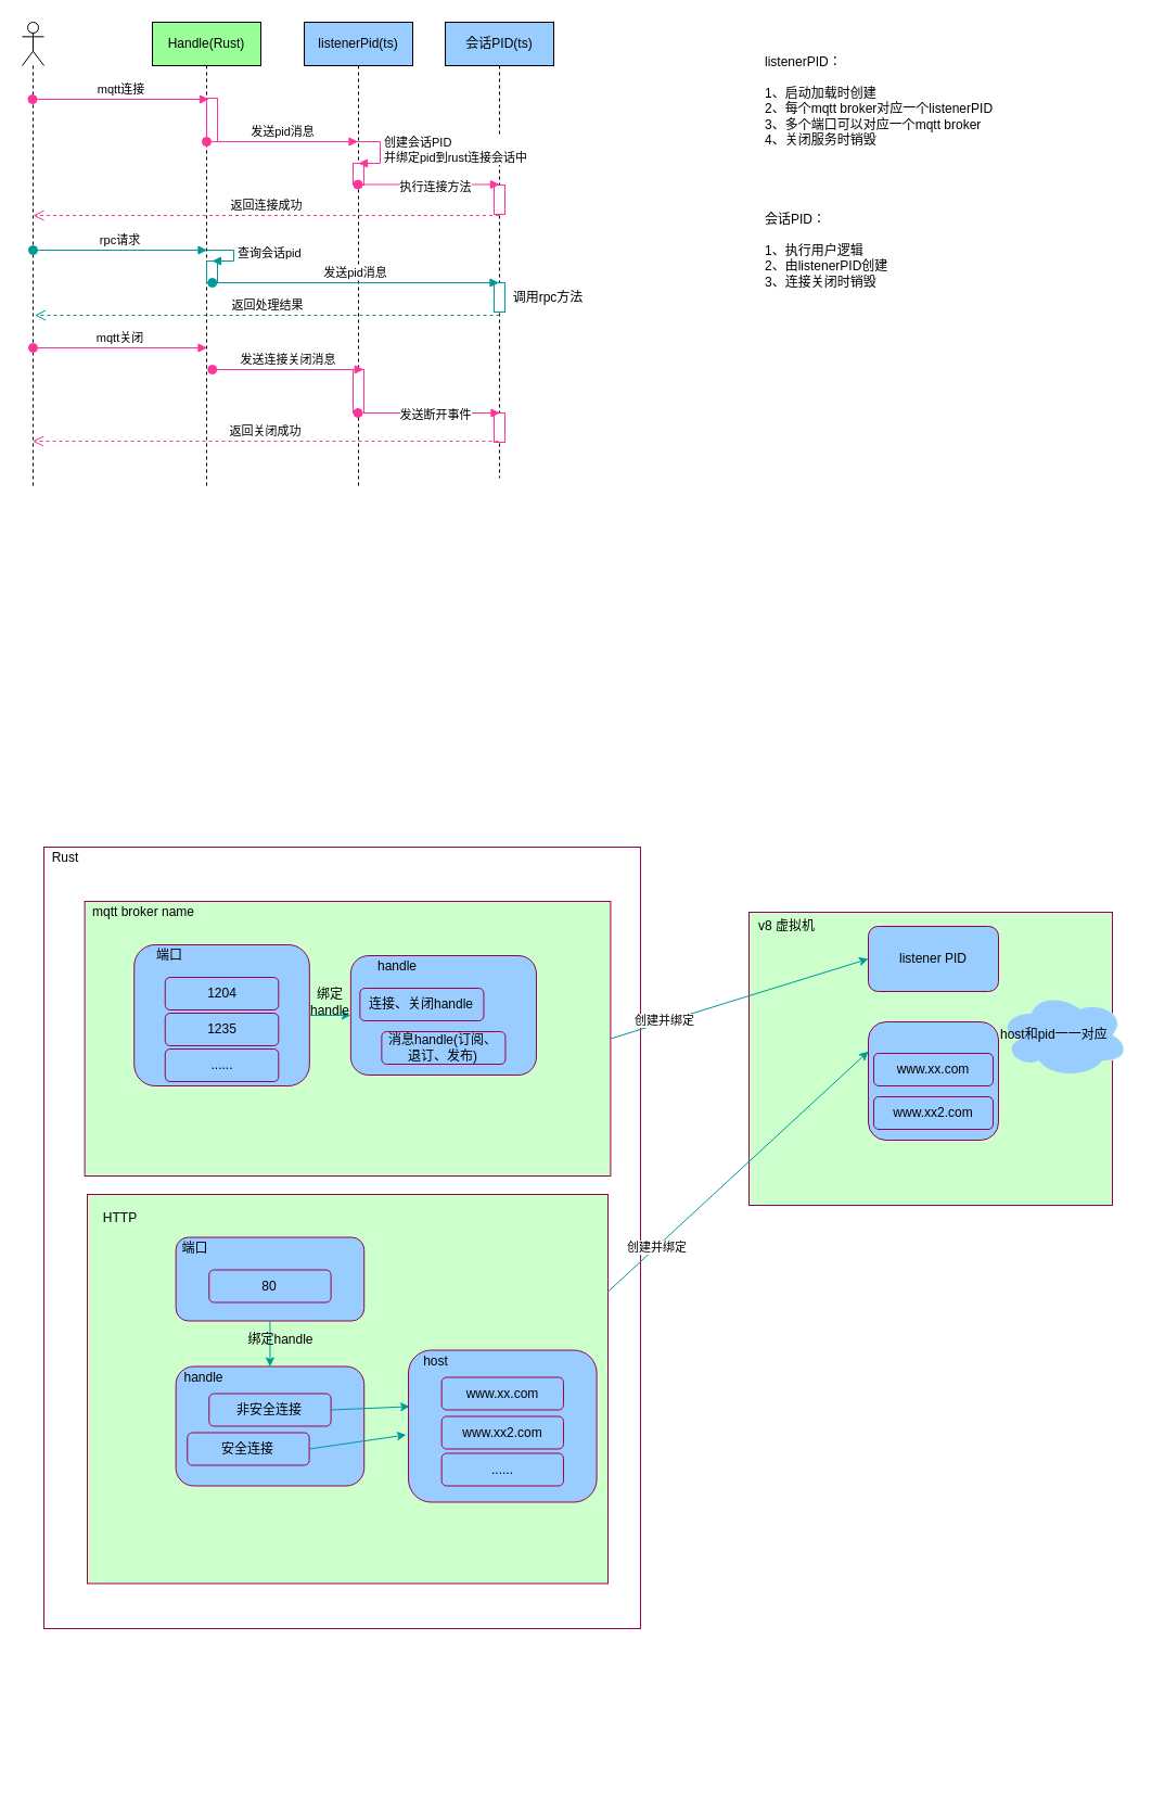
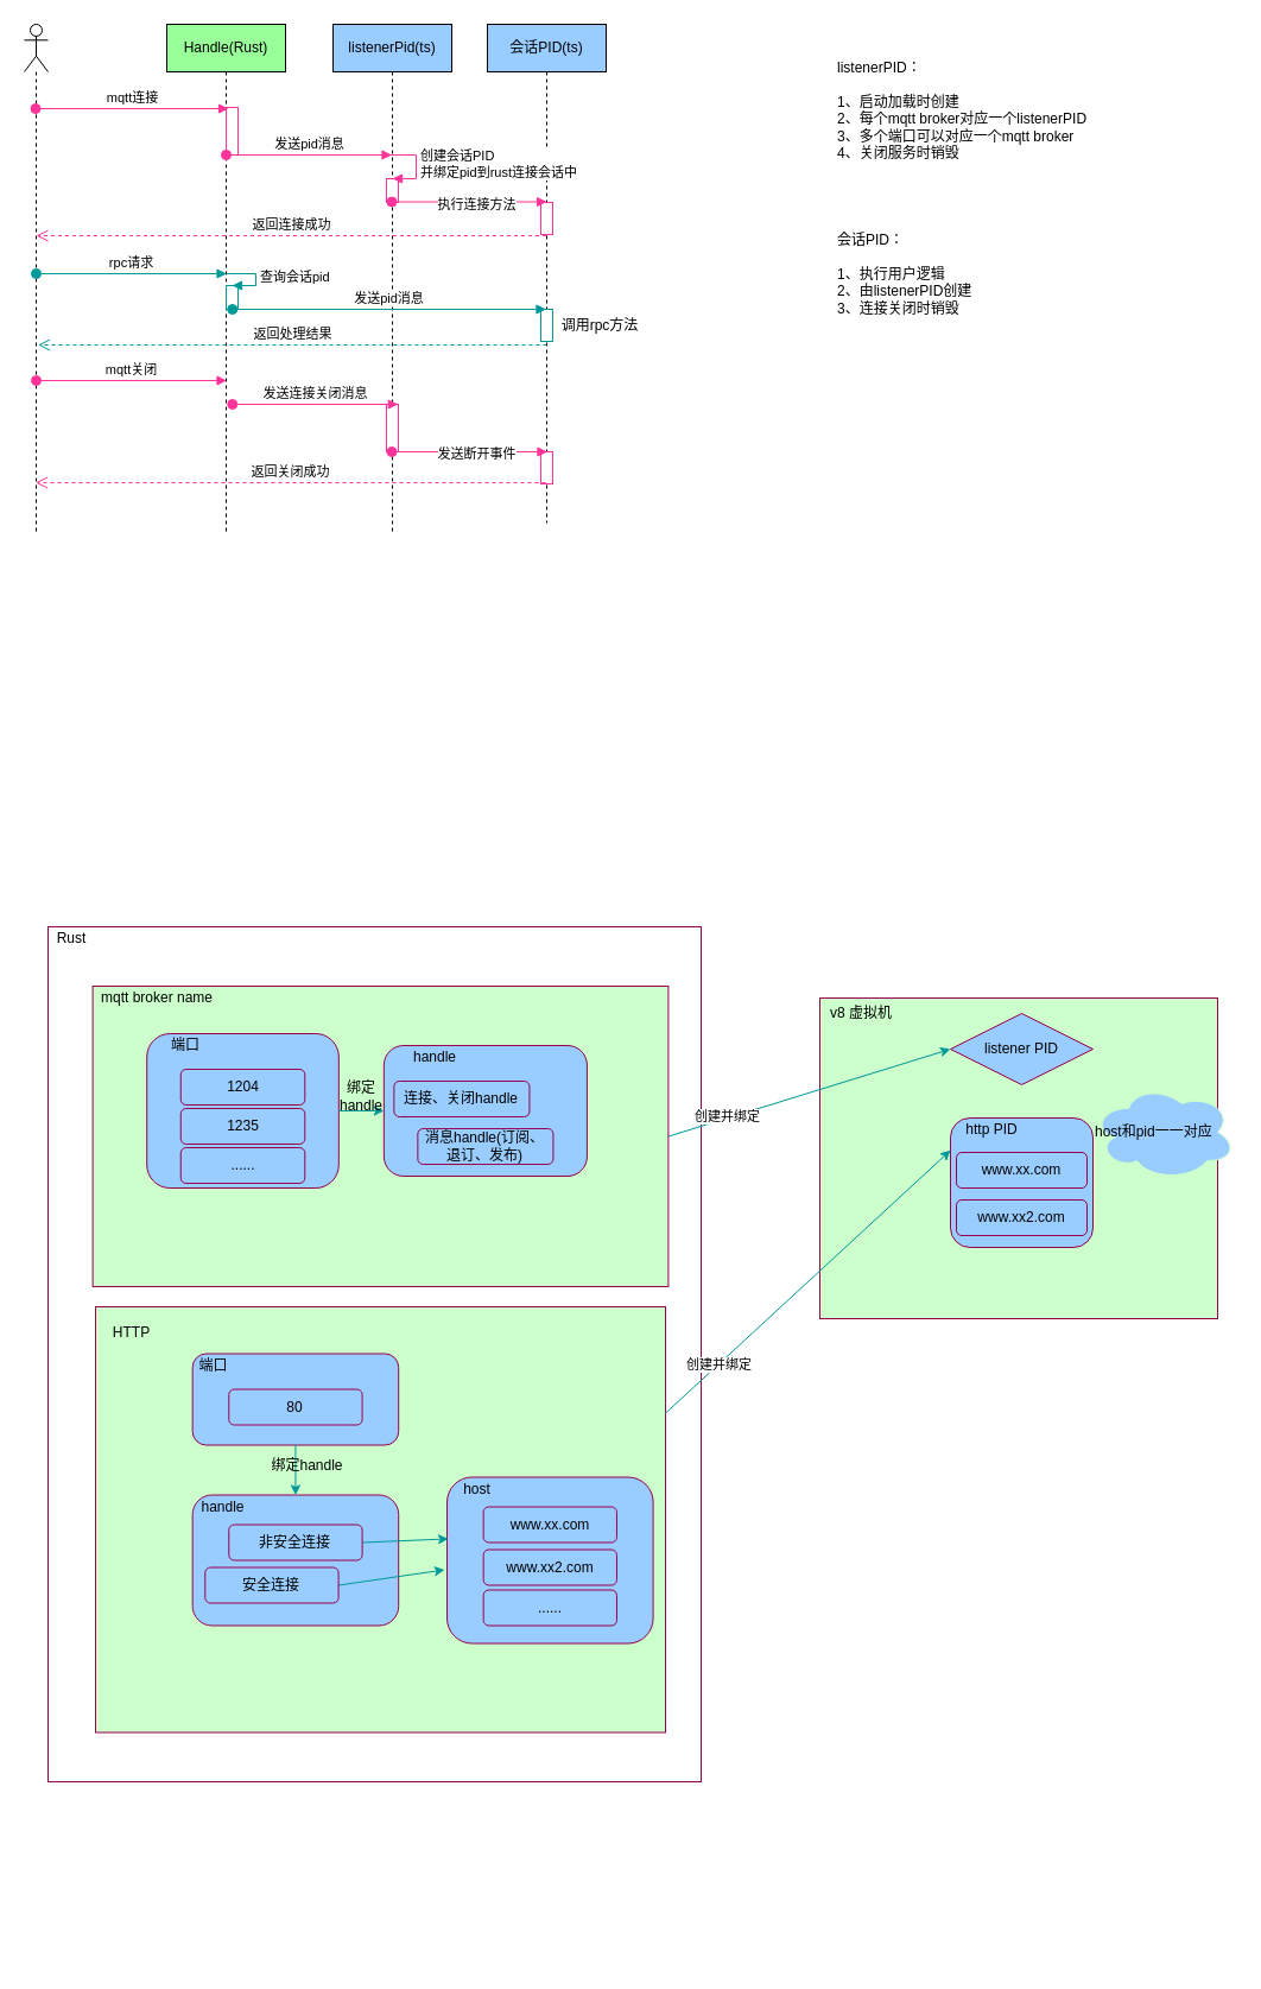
  <mxCell id="0" />
  <mxCell id="1" parent="0" />
  <mxCell id="2" value="listenerPid(ts)" style="shape=umlLifeline;perimeter=lifelinePerimeter;whiteSpace=wrap;html=1;container=1;collapsible=0;recursiveResize=0;outlineConnect=0;fillColor=#99CCFF;" parent="1" vertex="1"><mxGeometry x="280" y="20" width="100" height="430" as="geometry" /></mxCell>
  <mxCell id="3" value="" style="html=1;points=[];perimeter=orthogonalPerimeter;strokeColor=#FF3399;" parent="2" vertex="1"><mxGeometry x="45" y="130" width="10" height="20" as="geometry" /></mxCell>
  <mxCell id="4" value="" style="html=1;points=[];perimeter=orthogonalPerimeter;strokeColor=#FF3399;" parent="2" vertex="1"><mxGeometry x="45" y="320" width="10" height="40" as="geometry" /></mxCell>
  <mxCell id="5" value="Handle(Rust)" style="shape=umlLifeline;perimeter=lifelinePerimeter;whiteSpace=wrap;html=1;container=1;collapsible=0;recursiveResize=0;outlineConnect=0;fillColor=#99FF99;" parent="1" vertex="1"><mxGeometry x="140" y="20" width="100" height="430" as="geometry" /></mxCell>
  <mxCell id="6" value="" style="html=1;points=[];perimeter=orthogonalPerimeter;strokeColor=#FF3399;" parent="5" vertex="1"><mxGeometry x="50" y="70" width="10" height="40" as="geometry" /></mxCell>
  <mxCell id="7" value="" style="html=1;points=[];perimeter=orthogonalPerimeter;strokeColor=#009999;" parent="5" vertex="1"><mxGeometry x="50" y="220" width="10" height="20" as="geometry" /></mxCell>
  <mxCell id="8" value="查询会话pid" style="edgeStyle=orthogonalEdgeStyle;html=1;align=left;spacingLeft=2;endArrow=block;rounded=0;entryX=1;entryY=0;strokeColor=#009999;" parent="5" edge="1"><mxGeometry relative="1" as="geometry"><mxPoint x="50" y="210" as="sourcePoint" /><Array as="points"><mxPoint x="75" y="210" /><mxPoint x="75" y="220" /></Array><mxPoint x="55" y="220" as="targetPoint" /></mxGeometry></mxCell>
  <mxCell id="9" value="会话PID(ts)" style="shape=umlLifeline;perimeter=lifelinePerimeter;whiteSpace=wrap;html=1;container=1;collapsible=0;recursiveResize=0;outlineConnect=0;fillColor=#99CCFF;" parent="1" vertex="1"><mxGeometry x="410" y="20" width="100" height="420" as="geometry" /></mxCell>
  <mxCell id="10" value="" style="html=1;points=[];perimeter=orthogonalPerimeter;strokeColor=#FF3399;" parent="9" vertex="1"><mxGeometry x="45" y="150" width="10" height="27" as="geometry" /></mxCell>
  <mxCell id="11" value="" style="html=1;points=[];perimeter=orthogonalPerimeter;strokeColor=#009999;" parent="9" vertex="1"><mxGeometry x="45" y="240" width="10" height="27" as="geometry" /></mxCell>
  <mxCell id="12" value="" style="html=1;points=[];perimeter=orthogonalPerimeter;strokeColor=#FF3399;" vertex="1" parent="9"><mxGeometry x="45" y="360" width="10" height="27" as="geometry" /></mxCell>
  <mxCell id="13" value="" style="shape=umlLifeline;participant=umlActor;perimeter=lifelinePerimeter;whiteSpace=wrap;html=1;container=1;collapsible=0;recursiveResize=0;verticalAlign=top;spacingTop=36;outlineConnect=0;" parent="1" vertex="1"><mxGeometry x="20" y="20" width="20" height="430" as="geometry" /></mxCell>
  <mxCell id="14" value="mqtt连接" style="html=1;verticalAlign=bottom;startArrow=oval;endArrow=block;startSize=8;entryX=0.2;entryY=0.025;entryDx=0;entryDy=0;entryPerimeter=0;strokeColor=#FF3399;" parent="1" source="13" target="6" edge="1"><mxGeometry relative="1" as="geometry"><mxPoint x="150" y="90" as="sourcePoint" /></mxGeometry></mxCell>
  <mxCell id="15" value="发送pid消息" style="html=1;verticalAlign=bottom;startArrow=oval;startFill=1;endArrow=block;startSize=8;strokeColor=#FF3399;" parent="1" target="2" edge="1"><mxGeometry width="60" relative="1" as="geometry"><mxPoint x="190" y="130" as="sourcePoint" /><mxPoint x="250" y="130" as="targetPoint" /></mxGeometry></mxCell>
  <mxCell id="16" value="创建会话PID&lt;br&gt;并绑定pid到rust连接会话中" style="edgeStyle=orthogonalEdgeStyle;html=1;align=left;spacingLeft=2;endArrow=block;rounded=0;entryX=1;entryY=0;strokeColor=#FF3399;" parent="1" edge="1"><mxGeometry relative="1" as="geometry"><mxPoint x="325" y="130" as="sourcePoint" /><Array as="points"><mxPoint x="350" y="130" /></Array><mxPoint x="330" y="150" as="targetPoint" /></mxGeometry></mxCell>
  <mxCell id="17" value="执行连接方法" style="html=1;verticalAlign=bottom;startArrow=oval;startFill=1;endArrow=block;startSize=8;strokeColor=#FF3399;" parent="1" source="2" edge="1"><mxGeometry x="0.081" y="-10" width="60" relative="1" as="geometry"><mxPoint x="335.25" y="169.5" as="sourcePoint" /><mxPoint x="460" y="169.5" as="targetPoint" /><mxPoint y="1" as="offset" /></mxGeometry></mxCell>
  <mxCell id="18" value="返回连接成功" style="html=1;verticalAlign=bottom;endArrow=open;dashed=1;endSize=8;entryX=0.5;entryY=0.414;entryDx=0;entryDy=0;entryPerimeter=0;strokeColor=#FF3399;" parent="1" source="9" target="13" edge="1"><mxGeometry relative="1" as="geometry"><mxPoint x="460" y="196" as="sourcePoint" /><mxPoint x="380" y="196" as="targetPoint" /></mxGeometry></mxCell>
  <mxCell id="19" value="rpc请求" style="html=1;verticalAlign=bottom;startArrow=oval;endArrow=block;startSize=8;entryX=0.5;entryY=0.23;entryDx=0;entryDy=0;entryPerimeter=0;strokeColor=#009999;" parent="1" edge="1"><mxGeometry relative="1" as="geometry"><mxPoint x="30" y="230" as="sourcePoint" /><mxPoint x="190.5" y="230" as="targetPoint" /></mxGeometry></mxCell>
  <mxCell id="20" value="发送pid消息" style="html=1;verticalAlign=bottom;startArrow=oval;startFill=1;endArrow=block;startSize=8;strokeColor=#009999;" parent="1" target="9" edge="1"><mxGeometry width="60" relative="1" as="geometry"><mxPoint x="195.25" y="260" as="sourcePoint" /><mxPoint x="334.75" y="260" as="targetPoint" /></mxGeometry></mxCell>
  <mxCell id="21" value="返回处理结果" style="html=1;verticalAlign=bottom;endArrow=open;dashed=1;endSize=8;entryX=0.55;entryY=0.59;entryDx=0;entryDy=0;entryPerimeter=0;strokeColor=#009999;" parent="1" edge="1"><mxGeometry relative="1" as="geometry"><mxPoint x="460" y="290" as="sourcePoint" /><mxPoint x="31.5" y="290" as="targetPoint" /></mxGeometry></mxCell>
  <mxCell id="22" value="mqtt关闭" style="html=1;verticalAlign=bottom;startArrow=oval;endArrow=block;startSize=8;entryX=0.5;entryY=0.23;entryDx=0;entryDy=0;entryPerimeter=0;strokeColor=#FF3399;" parent="1" edge="1"><mxGeometry relative="1" as="geometry"><mxPoint x="30" y="320" as="sourcePoint" /><mxPoint x="190.5" y="320" as="targetPoint" /></mxGeometry></mxCell>
  <mxCell id="23" value="发送连接关闭消息" style="html=1;verticalAlign=bottom;startArrow=oval;startFill=1;endArrow=block;startSize=8;strokeColor=#FF3399;" parent="1" edge="1"><mxGeometry width="60" relative="1" as="geometry"><mxPoint x="195.25" y="340" as="sourcePoint" /><mxPoint x="334.75" y="340" as="targetPoint" /></mxGeometry></mxCell>
  <mxCell id="24" value="返回关闭成功" style="html=1;verticalAlign=bottom;endArrow=open;dashed=1;endSize=8;exitX=0.4;exitY=0.963;exitDx=0;exitDy=0;exitPerimeter=0;strokeColor=#FF3399;" parent="1" source="12" target="13" edge="1"><mxGeometry relative="1" as="geometry"><mxPoint x="330" y="390" as="sourcePoint" /><mxPoint x="30" y="390" as="targetPoint" /></mxGeometry></mxCell>
  <mxCell id="25" value="调用rpc方法" style="text;html=1;strokeColor=none;fillColor=none;align=center;verticalAlign=middle;whiteSpace=wrap;rounded=0;" vertex="1" parent="1"><mxGeometry x="470" y="264" width="70" height="20" as="geometry" /></mxCell>
  <mxCell id="26" value="发送断开事件" style="html=1;verticalAlign=bottom;startArrow=oval;startFill=1;endArrow=block;startSize=8;strokeColor=#FF3399;" edge="1" parent="1" source="2"><mxGeometry x="0.081" y="-10" width="60" relative="1" as="geometry"><mxPoint x="350" y="380" as="sourcePoint" /><mxPoint x="460.5" y="380" as="targetPoint" /><mxPoint y="1" as="offset" /></mxGeometry></mxCell>
  <mxCell id="27" value="会话PID：&lt;br&gt;&lt;br&gt;1、执行用户逻辑&lt;br&gt;2、由listenerPID创建&lt;br&gt;3、连接关闭时销毁" style="text;strokeColor=none;fillColor=none;spacing=5;spacingTop=0;overflow=hidden;rounded=0;align=left;verticalAlign=top;horizontal=1;html=1;whiteSpace=wrap;" vertex="1" parent="1"><mxGeometry x="700" y="185" width="190" height="90" as="geometry" /></mxCell>
  <mxCell id="28" value="listenerPID：&lt;br&gt;&lt;br&gt;1、启动加载时创建&lt;br&gt;2、每个mqtt&amp;nbsp;broker对应一个listenerPID&lt;br&gt;3、多个端口可以对应一个mqtt broker&lt;br&gt;4、关闭服务时销毁" style="text;strokeColor=none;fillColor=none;spacing=5;spacingTop=0;overflow=hidden;rounded=0;align=left;verticalAlign=top;horizontal=1;html=1;whiteSpace=wrap;" vertex="1" parent="1"><mxGeometry x="700" y="40" width="220" height="110" as="geometry" /></mxCell>
  <mxCell id="29" value="" style="group;" vertex="1" connectable="0" parent="1"><mxGeometry x="70" y="830" width="520" height="823" as="geometry" /></mxCell>
  <mxCell id="30" value="" style="rounded=0;whiteSpace=wrap;html=1;strokeColor=#99004D;align=left;" vertex="1" parent="29"><mxGeometry x="-30" y="-50" width="550" height="720" as="geometry" /></mxCell>
  <mxCell id="31" value="" style="rounded=0;whiteSpace=wrap;html=1;strokeColor=#99004D;align=left;fillColor=#CCFFCC;" vertex="1" parent="29"><mxGeometry x="7.609" width="484.791" height="253" as="geometry" /></mxCell>
  <mxCell id="32" value="" style="rounded=1;whiteSpace=wrap;html=1;strokeColor=#99004D;fillColor=#99CCFF;align=center;" vertex="1" parent="29"><mxGeometry x="53.232" y="40" width="161.597" height="130" as="geometry" /></mxCell>
  <mxCell id="33" value="端口" style="text;html=1;strokeColor=none;fillColor=none;align=center;verticalAlign=middle;whiteSpace=wrap;rounded=0;" vertex="1" parent="29"><mxGeometry x="47.529" y="40" width="76.046" height="20" as="geometry" /></mxCell>
  <mxCell id="34" value="1204" style="rounded=1;whiteSpace=wrap;html=1;strokeColor=#99004D;fillColor=#99CCFF;align=center;" vertex="1" parent="29"><mxGeometry x="81.749" y="70" width="104.563" height="30" as="geometry" /></mxCell>
  <mxCell id="35" value="1235" style="rounded=1;whiteSpace=wrap;html=1;strokeColor=#99004D;fillColor=#99CCFF;align=center;" vertex="1" parent="29"><mxGeometry x="81.749" y="103" width="104.563" height="30" as="geometry" /></mxCell>
  <mxCell id="36" value="......" style="rounded=1;whiteSpace=wrap;html=1;strokeColor=#99004D;fillColor=#99CCFF;align=center;" vertex="1" parent="29"><mxGeometry x="81.749" y="136" width="104.563" height="30" as="geometry" /></mxCell>
  <mxCell id="37" value="" style="rounded=1;whiteSpace=wrap;html=1;strokeColor=#99004D;fillColor=#99CCFF;align=center;" vertex="1" parent="29"><mxGeometry x="252.852" y="50" width="171.103" height="110" as="geometry" /></mxCell>
  <mxCell id="38" style="edgeStyle=none;rounded=0;orthogonalLoop=1;jettySize=auto;html=1;exitX=1;exitY=0.5;exitDx=0;exitDy=0;entryX=0;entryY=0.5;entryDx=0;entryDy=0;strokeColor=#009999;" edge="1" parent="29" source="32" target="37"><mxGeometry relative="1" as="geometry" /></mxCell>
  <mxCell id="39" value="handle" style="text;html=1;strokeColor=none;fillColor=none;align=center;verticalAlign=middle;whiteSpace=wrap;rounded=0;" vertex="1" parent="29"><mxGeometry x="276.616" y="50" width="38.023" height="20" as="geometry" /></mxCell>
  <mxCell id="40" value="连接、关闭handle" style="rounded=1;whiteSpace=wrap;html=1;strokeColor=#99004D;fillColor=#99CCFF;align=center;" vertex="1" parent="29"><mxGeometry x="261.369" y="80" width="114.068" height="30" as="geometry" /></mxCell>
  <mxCell id="41" value="消息handle(订阅、退订、发布)" style="rounded=1;whiteSpace=wrap;html=1;strokeColor=#99004D;fillColor=#99CCFF;align=center;" vertex="1" parent="29"><mxGeometry x="281.369" y="120" width="114.068" height="30" as="geometry" /></mxCell>
  <mxCell id="42" value="绑定handle" style="text;html=1;strokeColor=none;fillColor=none;align=center;verticalAlign=middle;whiteSpace=wrap;rounded=0;" vertex="1" parent="29"><mxGeometry x="214.828" y="83" width="38.023" height="20" as="geometry" /></mxCell>
  <mxCell id="43" value="mqtt broker name" style="text;html=1;strokeColor=none;fillColor=none;align=center;verticalAlign=middle;whiteSpace=wrap;rounded=0;" vertex="1" parent="29"><mxGeometry width="123.574" height="20" as="geometry" /></mxCell>
  <mxCell id="44" value="" style="group" vertex="1" connectable="0" parent="1"><mxGeometry x="690" y="840" width="350" height="270" as="geometry" /></mxCell>
  <mxCell id="45" value="" style="rounded=0;whiteSpace=wrap;html=1;strokeColor=#99004D;align=left;fillColor=#CCFFCC;" vertex="1" parent="44"><mxGeometry width="335" height="270" as="geometry" /></mxCell>
- <mxCell id="46" value="listener PID" style="rounded=1;whiteSpace=wrap;html=1;strokeColor=#99004D;fillColor=#99CCFF;align=center;" vertex="1" parent="44"><mxGeometry x="110" y="13" width="120" height="60" as="geometry" /></mxCell>
+ <mxCell id="46" value="listener PID" style="rhombus;whiteSpace=wrap;html=1;strokeColor=#99004D;fillColor=#99CCFF;align=center;" vertex="1" parent="44"><mxGeometry x="110" y="13" width="120" height="60" as="geometry" /></mxCell>
  <mxCell id="47" value="" style="rounded=1;whiteSpace=wrap;html=1;strokeColor=#99004D;fillColor=#99CCFF;align=center;" vertex="1" parent="44"><mxGeometry x="110" y="101" width="120" height="109" as="geometry" /></mxCell>
  <mxCell id="48" value="v8 虚拟机" style="text;html=1;strokeColor=none;fillColor=none;align=center;verticalAlign=middle;whiteSpace=wrap;rounded=0;" vertex="1" parent="44"><mxGeometry y="3" width="70" height="20" as="geometry" /></mxCell>
+ <mxCell id="49" value="http PID" style="text;html=1;strokeColor=none;fillColor=none;align=center;verticalAlign=middle;whiteSpace=wrap;rounded=0;" vertex="1" parent="44"><mxGeometry x="110" y="101" width="70" height="20" as="geometry" /></mxCell>
  <mxCell id="50" value="www.xx.com" style="rounded=1;whiteSpace=wrap;html=1;strokeColor=#99004D;fillColor=#99CCFF;align=center;" vertex="1" parent="44"><mxGeometry x="115" y="130" width="110" height="30" as="geometry" /></mxCell>
  <mxCell id="51" value="www.xx2.com" style="rounded=1;whiteSpace=wrap;html=1;strokeColor=#99004D;fillColor=#99CCFF;align=center;" vertex="1" parent="44"><mxGeometry x="115" y="170" width="110" height="30" as="geometry" /></mxCell>
  <mxCell id="52" value="&lt;span&gt;host和pid一一对应&lt;/span&gt;" style="ellipse;shape=cloud;whiteSpace=wrap;html=1;strokeColor=#CCFFCC;fillColor=#99CCFF;align=left;" vertex="1" parent="44"><mxGeometry x="230" y="73" width="120" height="80" as="geometry" /></mxCell>
  <mxCell id="53" value="" style="group" vertex="1" connectable="0" parent="1"><mxGeometry x="80" y="1100" width="490" height="358.5" as="geometry" /></mxCell>
  <mxCell id="54" value="" style="rounded=0;whiteSpace=wrap;html=1;strokeColor=#99004D;align=left;fillColor=#CCFFCC;" vertex="1" parent="53"><mxGeometry width="480" height="358.5" as="geometry" /></mxCell>
  <mxCell id="55" value="" style="rounded=1;whiteSpace=wrap;html=1;strokeColor=#99004D;fillColor=#99CCFF;align=center;" vertex="1" parent="53"><mxGeometry x="81.667" y="39.5" width="173.542" height="77" as="geometry" /></mxCell>
  <mxCell id="56" value="端口" style="text;html=1;strokeColor=none;fillColor=none;align=center;verticalAlign=middle;whiteSpace=wrap;rounded=0;" vertex="1" parent="53"><mxGeometry x="75.542" y="39.5" width="46.958" height="20" as="geometry" /></mxCell>
  <mxCell id="57" value="80" style="rounded=1;whiteSpace=wrap;html=1;strokeColor=#99004D;fillColor=#99CCFF;align=center;" vertex="1" parent="53"><mxGeometry x="112.292" y="69.5" width="112.292" height="30" as="geometry" /></mxCell>
  <mxCell id="58" value="" style="rounded=1;whiteSpace=wrap;html=1;strokeColor=#99004D;fillColor=#99CCFF;align=center;" vertex="1" parent="53"><mxGeometry x="296.042" y="143.5" width="173.542" height="140" as="geometry" /></mxCell>
  <mxCell id="59" value="www.xx.com" style="rounded=1;whiteSpace=wrap;html=1;strokeColor=#99004D;fillColor=#99CCFF;align=center;" vertex="1" parent="53"><mxGeometry x="326.667" y="168.5" width="112.292" height="30" as="geometry" /></mxCell>
  <mxCell id="60" value="host" style="text;html=1;strokeColor=none;fillColor=none;align=center;verticalAlign=middle;whiteSpace=wrap;rounded=0;" vertex="1" parent="53"><mxGeometry x="296.042" y="143.5" width="51.042" height="20" as="geometry" /></mxCell>
  <mxCell id="61" value="www.xx2.com" style="rounded=1;whiteSpace=wrap;html=1;strokeColor=#99004D;fillColor=#99CCFF;align=center;" vertex="1" parent="53"><mxGeometry x="326.667" y="204.5" width="112.292" height="30" as="geometry" /></mxCell>
  <mxCell id="62" value="......" style="rounded=1;whiteSpace=wrap;html=1;strokeColor=#99004D;fillColor=#99CCFF;align=center;" vertex="1" parent="53"><mxGeometry x="326.667" y="238.5" width="112.292" height="30" as="geometry" /></mxCell>
  <mxCell id="63" value="" style="rounded=1;whiteSpace=wrap;html=1;strokeColor=#99004D;fillColor=#99CCFF;align=center;" vertex="1" parent="53"><mxGeometry x="81.667" y="158.5" width="173.542" height="110" as="geometry" /></mxCell>
  <mxCell id="64" style="edgeStyle=none;rounded=0;orthogonalLoop=1;jettySize=auto;html=1;exitX=0.5;exitY=1;exitDx=0;exitDy=0;entryX=0.5;entryY=0;entryDx=0;entryDy=0;strokeColor=#009999;" edge="1" parent="53" source="55" target="63"><mxGeometry relative="1" as="geometry" /></mxCell>
  <mxCell id="65" style="edgeStyle=none;rounded=0;orthogonalLoop=1;jettySize=auto;html=1;exitX=1;exitY=0.5;exitDx=0;exitDy=0;entryX=0.006;entryY=0.371;entryDx=0;entryDy=0;entryPerimeter=0;strokeColor=#009999;" edge="1" parent="53" source="66" target="58"><mxGeometry relative="1" as="geometry" /></mxCell>
  <mxCell id="66" value="非安全连接" style="rounded=1;whiteSpace=wrap;html=1;strokeColor=#99004D;fillColor=#99CCFF;align=center;" vertex="1" parent="53"><mxGeometry x="112.292" y="183.5" width="112.292" height="30" as="geometry" /></mxCell>
  <mxCell id="67" value="handle" style="text;html=1;strokeColor=none;fillColor=none;align=center;verticalAlign=middle;whiteSpace=wrap;rounded=0;" vertex="1" parent="53"><mxGeometry x="81.667" y="158.5" width="51.042" height="20" as="geometry" /></mxCell>
  <mxCell id="68" style="edgeStyle=none;rounded=0;orthogonalLoop=1;jettySize=auto;html=1;exitX=1;exitY=0.5;exitDx=0;exitDy=0;entryX=-0.012;entryY=0.557;entryDx=0;entryDy=0;entryPerimeter=0;strokeColor=#009999;" edge="1" parent="53" source="69" target="58"><mxGeometry relative="1" as="geometry" /></mxCell>
  <mxCell id="69" value="安全连接" style="rounded=1;whiteSpace=wrap;html=1;strokeColor=#99004D;fillColor=#99CCFF;align=center;" vertex="1" parent="53"><mxGeometry x="92.292" y="219.5" width="112.292" height="30" as="geometry" /></mxCell>
  <mxCell id="70" value="绑定handle" style="text;html=1;strokeColor=none;fillColor=none;align=center;verticalAlign=middle;whiteSpace=wrap;rounded=0;" vertex="1" parent="53"><mxGeometry x="142.917" y="123.5" width="71.458" height="20" as="geometry" /></mxCell>
  <mxCell id="71" value="HTTP" style="text;html=1;strokeColor=none;fillColor=none;align=center;verticalAlign=middle;whiteSpace=wrap;rounded=0;" vertex="1" parent="53"><mxGeometry x="10.208" y="7.34" width="40.833" height="28.323" as="geometry" /></mxCell>
  <mxCell id="72" style="edgeStyle=none;rounded=0;orthogonalLoop=1;jettySize=auto;html=1;exitX=1;exitY=0.5;exitDx=0;exitDy=0;entryX=0;entryY=0.5;entryDx=0;entryDy=0;strokeColor=#009999;" edge="1" parent="1" source="31" target="46"><mxGeometry relative="1" as="geometry" /></mxCell>
  <mxCell id="73" value="创建并绑定" style="edgeLabel;html=1;align=center;verticalAlign=middle;resizable=0;points=[];" vertex="1" connectable="0" parent="72"><mxGeometry x="-0.585" y="2" relative="1" as="geometry"><mxPoint as="offset" /></mxGeometry></mxCell>
  <mxCell id="74" style="edgeStyle=none;rounded=0;orthogonalLoop=1;jettySize=auto;html=1;exitX=1;exitY=0.25;exitDx=0;exitDy=0;entryX=0;entryY=0.25;entryDx=0;entryDy=0;strokeColor=#009999;" edge="1" parent="1" source="54" target="47"><mxGeometry relative="1" as="geometry" /></mxCell>
  <mxCell id="75" value="创建并绑定" style="edgeLabel;html=1;align=center;verticalAlign=middle;resizable=0;points=[];" vertex="1" connectable="0" parent="74"><mxGeometry x="-0.625" relative="1" as="geometry"><mxPoint as="offset" /></mxGeometry></mxCell>
  <mxCell id="76" value="Rust" style="text;html=1;strokeColor=none;fillColor=none;align=center;verticalAlign=middle;whiteSpace=wrap;rounded=0;" vertex="1" parent="1"><mxGeometry x="40" y="780" width="40" height="20" as="geometry" /></mxCell>
